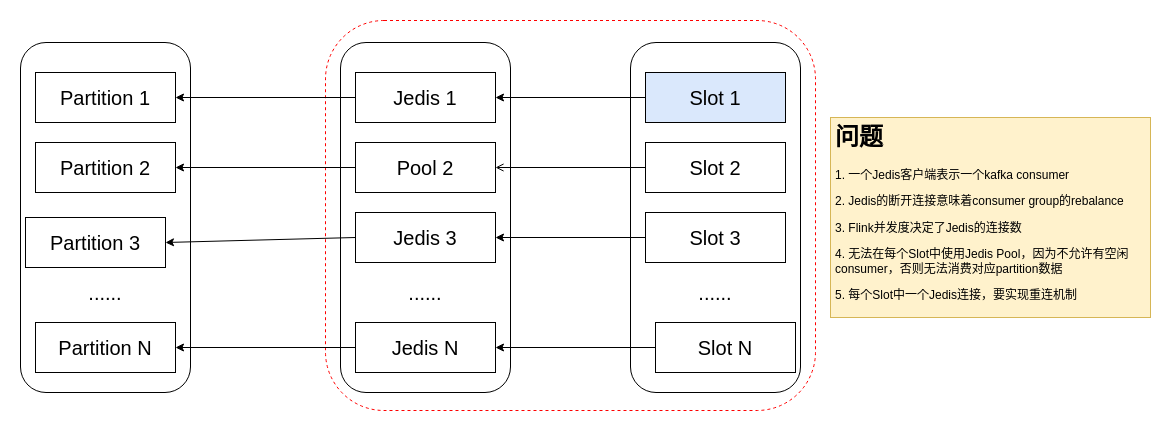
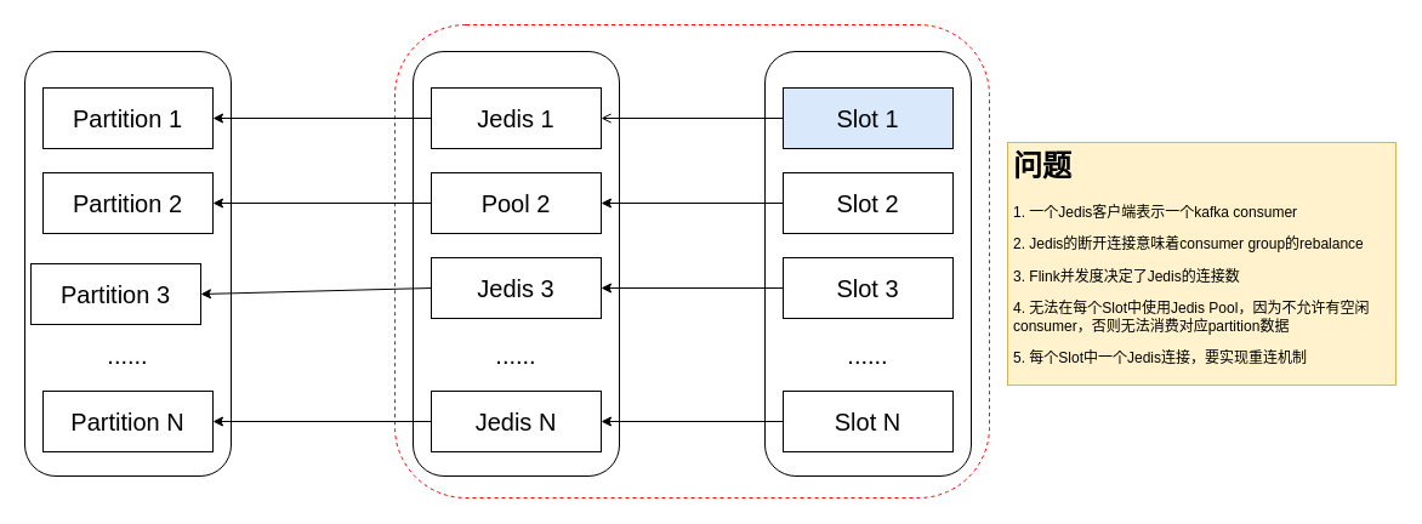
  <mxCell id="0" />
  <mxCell id="1" parent="0" />
  <mxCell id="2" value="" style="rounded=1;whiteSpace=wrap;html=1;dashed=1;fillColor=none;strokeColor=#FF0000;" vertex="1" parent="1"><mxGeometry x="325" y="20" width="490" height="390" as="geometry" /></mxCell>
  <mxCell id="3" value="" style="group" vertex="1" connectable="0" parent="1"><mxGeometry x="20" y="42" width="170" height="350" as="geometry" /></mxCell>
  <mxCell id="4" value="" style="rounded=1;whiteSpace=wrap;html=1;" vertex="1" parent="3"><mxGeometry width="170" height="350" as="geometry" /></mxCell>
  <mxCell id="5" value="&lt;font style=&quot;font-size: 20px&quot;&gt;Partition 1&lt;/font&gt;" style="rounded=0;whiteSpace=wrap;html=1;" vertex="1" parent="3"><mxGeometry x="15" y="30" width="140" height="50" as="geometry" /></mxCell>
  <mxCell id="6" value="&lt;font style=&quot;font-size: 20px&quot;&gt;Partition 2&lt;/font&gt;" style="rounded=0;whiteSpace=wrap;html=1;" vertex="1" parent="3"><mxGeometry x="15" y="100" width="140" height="50" as="geometry" /></mxCell>
  <mxCell id="7" value="&lt;font style=&quot;font-size: 20px&quot;&gt;Partition 3&lt;/font&gt;" style="rounded=0;whiteSpace=wrap;html=1;" vertex="1" parent="3"><mxGeometry x="5" y="175" width="140" height="50" as="geometry" /></mxCell>
  <mxCell id="8" value="&lt;font style=&quot;font-size: 20px&quot;&gt;Partition N&lt;/font&gt;" style="rounded=0;whiteSpace=wrap;html=1;" vertex="1" parent="3"><mxGeometry x="15" y="280" width="140" height="50" as="geometry" /></mxCell>
  <mxCell id="9" value="&lt;font style=&quot;font-size: 20px&quot;&gt;......&lt;/font&gt;" style="text;html=1;strokeColor=none;fillColor=none;align=center;verticalAlign=middle;whiteSpace=wrap;rounded=0;" vertex="1" parent="3"><mxGeometry x="65" y="240" width="40" height="20" as="geometry" /></mxCell>
  <mxCell id="10" value="" style="group" vertex="1" connectable="0" parent="1"><mxGeometry x="340" y="42" width="170" height="350" as="geometry" /></mxCell>
  <mxCell id="11" value="" style="rounded=1;whiteSpace=wrap;html=1;" vertex="1" parent="10"><mxGeometry width="170" height="350" as="geometry" /></mxCell>
  <mxCell id="12" value="&lt;font style=&quot;font-size: 20px&quot;&gt;Jedis 1&lt;/font&gt;" style="rounded=0;whiteSpace=wrap;html=1;" vertex="1" parent="10"><mxGeometry x="15" y="30" width="140" height="50" as="geometry" /></mxCell>
  <mxCell id="13" value="&lt;font style=&quot;font-size: 20px&quot;&gt;Pool&amp;nbsp;2&lt;/font&gt;" style="rounded=0;whiteSpace=wrap;html=1;" vertex="1" parent="10"><mxGeometry x="15" y="100" width="140" height="50" as="geometry" /></mxCell>
  <mxCell id="14" value="&lt;font style=&quot;font-size: 20px&quot;&gt;Jedis&amp;nbsp;3&lt;/font&gt;" style="rounded=0;whiteSpace=wrap;html=1;" vertex="1" parent="10"><mxGeometry x="15" y="170" width="140" height="50" as="geometry" /></mxCell>
  <mxCell id="15" value="&lt;font style=&quot;font-size: 20px&quot;&gt;Jedis&amp;nbsp;N&lt;/font&gt;" style="rounded=0;whiteSpace=wrap;html=1;" vertex="1" parent="10"><mxGeometry x="15" y="280" width="140" height="50" as="geometry" /></mxCell>
  <mxCell id="16" value="&lt;font style=&quot;font-size: 20px&quot;&gt;......&lt;/font&gt;" style="text;html=1;strokeColor=none;fillColor=none;align=center;verticalAlign=middle;whiteSpace=wrap;rounded=0;" vertex="1" parent="10"><mxGeometry x="65" y="240" width="40" height="20" as="geometry" /></mxCell>
  <mxCell id="17" value="" style="endArrow=classic;html=1;entryX=1;entryY=0.5;entryDx=0;entryDy=0;exitX=0;exitY=0.5;exitDx=0;exitDy=0;" edge="1" parent="1" source="12" target="5"><mxGeometry width="50" height="50" relative="1" as="geometry"><mxPoint x="240" y="432" as="sourcePoint" /><mxPoint x="290" y="382" as="targetPoint" /></mxGeometry></mxCell>
  <mxCell id="18" value="" style="endArrow=classic;html=1;entryX=1;entryY=0.5;entryDx=0;entryDy=0;" edge="1" parent="1" source="13" target="6"><mxGeometry width="50" height="50" relative="1" as="geometry"><mxPoint x="415" y="107" as="sourcePoint" /><mxPoint x="185" y="107" as="targetPoint" /></mxGeometry></mxCell>
  <mxCell id="19" value="" style="endArrow=classic;html=1;entryX=1;entryY=0.5;entryDx=0;entryDy=0;exitX=0;exitY=0.5;exitDx=0;exitDy=0;" edge="1" parent="1" source="14" target="7"><mxGeometry width="50" height="50" relative="1" as="geometry"><mxPoint x="415" y="177" as="sourcePoint" /><mxPoint x="185" y="177" as="targetPoint" /></mxGeometry></mxCell>
  <mxCell id="20" value="" style="endArrow=classic;html=1;entryX=1;entryY=0.5;entryDx=0;entryDy=0;exitX=0;exitY=0.5;exitDx=0;exitDy=0;" edge="1" parent="1" source="15" target="8"><mxGeometry width="50" height="50" relative="1" as="geometry"><mxPoint x="415" y="247" as="sourcePoint" /><mxPoint x="185" y="247" as="targetPoint" /></mxGeometry></mxCell>
  <mxCell id="21" value="" style="group" vertex="1" connectable="0" parent="1"><mxGeometry x="630" y="42" width="170" height="350" as="geometry" /></mxCell>
  <mxCell id="22" value="" style="rounded=1;whiteSpace=wrap;html=1;" vertex="1" parent="21"><mxGeometry width="170" height="350" as="geometry" /></mxCell>
  <mxCell id="23" value="&lt;font style=&quot;font-size: 20px&quot;&gt;Slot 1&lt;/font&gt;" style="rounded=0;whiteSpace=wrap;html=1;fillColor=#dae8fc;" vertex="1" parent="21"><mxGeometry x="15" y="30" width="140" height="50" as="geometry" /></mxCell>
  <mxCell id="24" value="&lt;font style=&quot;font-size: 20px&quot;&gt;Slot&amp;nbsp;2&lt;/font&gt;" style="rounded=0;whiteSpace=wrap;html=1;" vertex="1" parent="21"><mxGeometry x="15" y="100" width="140" height="50" as="geometry" /></mxCell>
  <mxCell id="25" value="&lt;font style=&quot;font-size: 20px&quot;&gt;Slot&amp;nbsp;3&lt;/font&gt;" style="rounded=0;whiteSpace=wrap;html=1;" vertex="1" parent="21"><mxGeometry x="15" y="170" width="140" height="50" as="geometry" /></mxCell>
- <mxCell id="26" value="&lt;font style=&quot;font-size: 20px&quot;&gt;Slot&amp;nbsp;N&lt;/font&gt;" style="rounded=0;whiteSpace=wrap;html=1;" vertex="1" parent="21"><mxGeometry x="25" y="280" width="140" height="50" as="geometry" /></mxCell>
+ <mxCell id="26" value="&lt;font style=&quot;font-size: 20px&quot;&gt;Slot&amp;nbsp;N&lt;/font&gt;" style="rounded=0;whiteSpace=wrap;html=1;" vertex="1" parent="21"><mxGeometry x="15" y="280" width="140" height="50" as="geometry" /></mxCell>
  <mxCell id="27" value="&lt;font style=&quot;font-size: 20px&quot;&gt;......&lt;/font&gt;" style="text;html=1;strokeColor=none;fillColor=none;align=center;verticalAlign=middle;whiteSpace=wrap;rounded=0;" vertex="1" parent="21"><mxGeometry x="65" y="240" width="40" height="20" as="geometry" /></mxCell>
- <mxCell id="28" value="" style="endArrow=classic;html=1;entryX=1;entryY=0.5;entryDx=0;entryDy=0;exitX=0;exitY=0.5;exitDx=0;exitDy=0;" edge="1" parent="1" source="23" target="12"><mxGeometry width="50" height="50" relative="1" as="geometry"><mxPoint x="780" y="-8" as="sourcePoint" /><mxPoint x="600" y="-8" as="targetPoint" /></mxGeometry></mxCell>
- <mxCell id="29" value="" style="endArrow=open;html=1;entryX=1;entryY=0.5;entryDx=0;entryDy=0;" edge="1" parent="1" source="24" target="13"><mxGeometry width="50" height="50" relative="1" as="geometry"><mxPoint x="655" y="107" as="sourcePoint" /><mxPoint x="505" y="107" as="targetPoint" /></mxGeometry></mxCell>
+ <mxCell id="28" value="" style="endArrow=open;html=1;entryX=1;entryY=0.5;entryDx=0;entryDy=0;exitX=0;exitY=0.5;exitDx=0;exitDy=0;" edge="1" parent="1" source="23" target="12"><mxGeometry width="50" height="50" relative="1" as="geometry"><mxPoint x="780" y="-8" as="sourcePoint" /><mxPoint x="600" y="-8" as="targetPoint" /></mxGeometry></mxCell>
+ <mxCell id="29" value="" style="endArrow=classic;html=1;entryX=1;entryY=0.5;entryDx=0;entryDy=0;" edge="1" parent="1" source="24" target="13"><mxGeometry width="50" height="50" relative="1" as="geometry"><mxPoint x="655" y="107" as="sourcePoint" /><mxPoint x="505" y="107" as="targetPoint" /></mxGeometry></mxCell>
  <mxCell id="30" value="" style="endArrow=classic;html=1;entryX=1;entryY=0.5;entryDx=0;entryDy=0;exitX=0;exitY=0.5;exitDx=0;exitDy=0;" edge="1" parent="1" source="25" target="14"><mxGeometry width="50" height="50" relative="1" as="geometry"><mxPoint x="655" y="177" as="sourcePoint" /><mxPoint x="505" y="177" as="targetPoint" /></mxGeometry></mxCell>
  <mxCell id="31" value="" style="endArrow=classic;html=1;entryX=1;entryY=0.5;entryDx=0;entryDy=0;" edge="1" parent="1" source="26" target="15"><mxGeometry width="50" height="50" relative="1" as="geometry"><mxPoint x="655" y="247" as="sourcePoint" /><mxPoint x="505" y="247" as="targetPoint" /></mxGeometry></mxCell>
  <mxCell id="32" value="&lt;h1&gt;问题&lt;/h1&gt;&lt;p&gt;1. 一个Jedis客户端表示一个kafka consumer&lt;/p&gt;&lt;p&gt;2. Jedis的断开连接意味着consumer group的rebalance&lt;/p&gt;&lt;p&gt;3. Flink并发度决定了Jedis的连接数&lt;/p&gt;&lt;p&gt;4. 无法在每个Slot中使用Jedis Pool，因为不允许有空闲consumer，否则无法消费对应partition数据&lt;/p&gt;&lt;p&gt;5. 每个Slot中一个Jedis连接，要实现重连机制&lt;/p&gt;" style="text;html=1;strokeColor=#d6b656;fillColor=#fff2cc;spacing=5;spacingTop=-20;whiteSpace=wrap;overflow=hidden;rounded=0;" vertex="1" parent="1"><mxGeometry x="830" y="117" width="320" height="200" as="geometry" /></mxCell>
